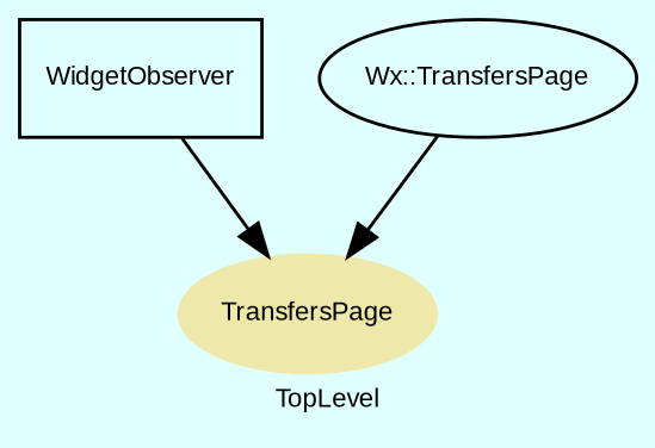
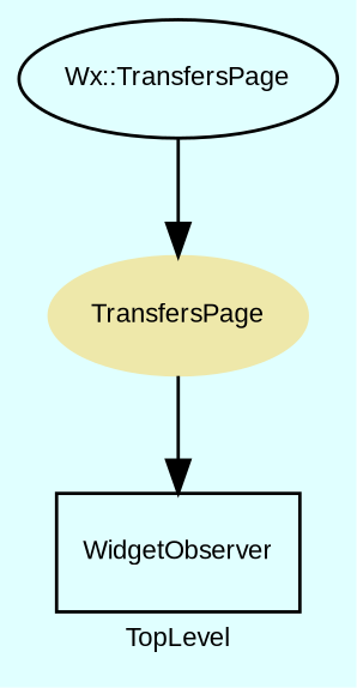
  digraph {
    bgcolor=lightcyan1
    compound=true
    fontname=Arial
    fontsize=8
    label=TopLevel
    node [color=black fontname=Arial fontsize=8]
    n1 [color=palegoldenrod fontcolor=black label=TransfersPage shape=ellipse style=filled]
    n2 [label=WidgetObserver shape=box]
    n3 [label="Wx::TransfersPage"]
-   n2 -> n1
+   n1 -> n2
    n3 -> n1
  }
